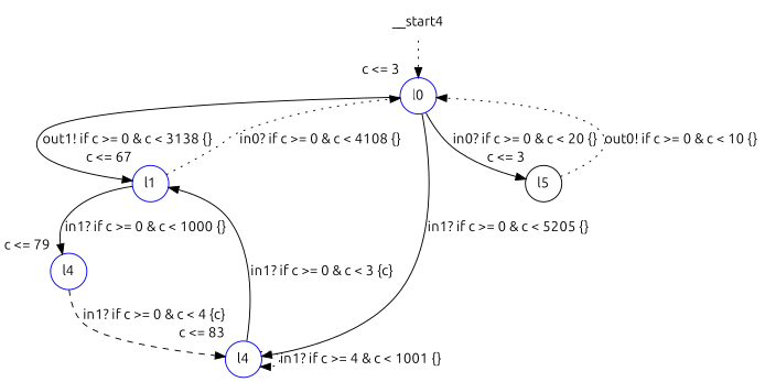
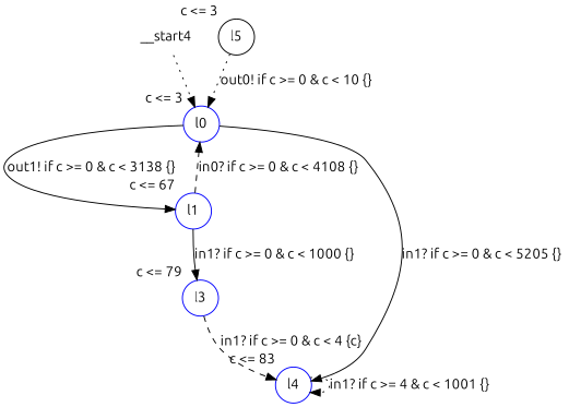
  digraph {
    fontname=Ubuntu
    node [color=blue fontname=Ubuntu shape=circle margin=0 xlabel="c <= 3"]
    edge [fontname=Ubuntu style=solid]
    n1 [color=purple label=__start4 shape=none margin="" xlabel=""]
    n2 [label=l0]
    n3 [label=l1 xlabel="c <= 67"]
    n4 [label=l4 xlabel="c <= 83"]
    n5 [color=black label=l5]
-   n6 [label=l4 xlabel="c <= 79"]
+   n6 [label=l3 xlabel="c <= 79"]
    n1 -> n2 [style=dotted]
    n2 -> n3 [label="out1! if c >= 0 & c < 3138 {} "]
    n2 -> n4 [label="in1? if c >= 0 & c < 5205 {} "]
-   n2 -> n5 [label="in0? if c >= 0 & c < 20 {} "]
-   n3 -> n2 [label="in0? if c >= 0 & c < 4108 {} " style=dotted]
+   n3 -> n2 [label="in0? if c >= 0 & c < 4108 {} " style=dashed]
    n3 -> n6 [label="in1? if c >= 0 & c < 1000 {} "]
-   n4 -> n3 [label="in1? if c >= 0 & c < 3 {c} "]
    n4 -> n4 [label="in1? if c >= 4 & c < 1001 {} " style=dotted]
    n5 -> n2 [label="out0! if c >= 0 & c < 10 {} " style=dotted]
    n6 -> n4 [label="in1? if c >= 0 & c < 4 {c} " style=dashed]
  }
